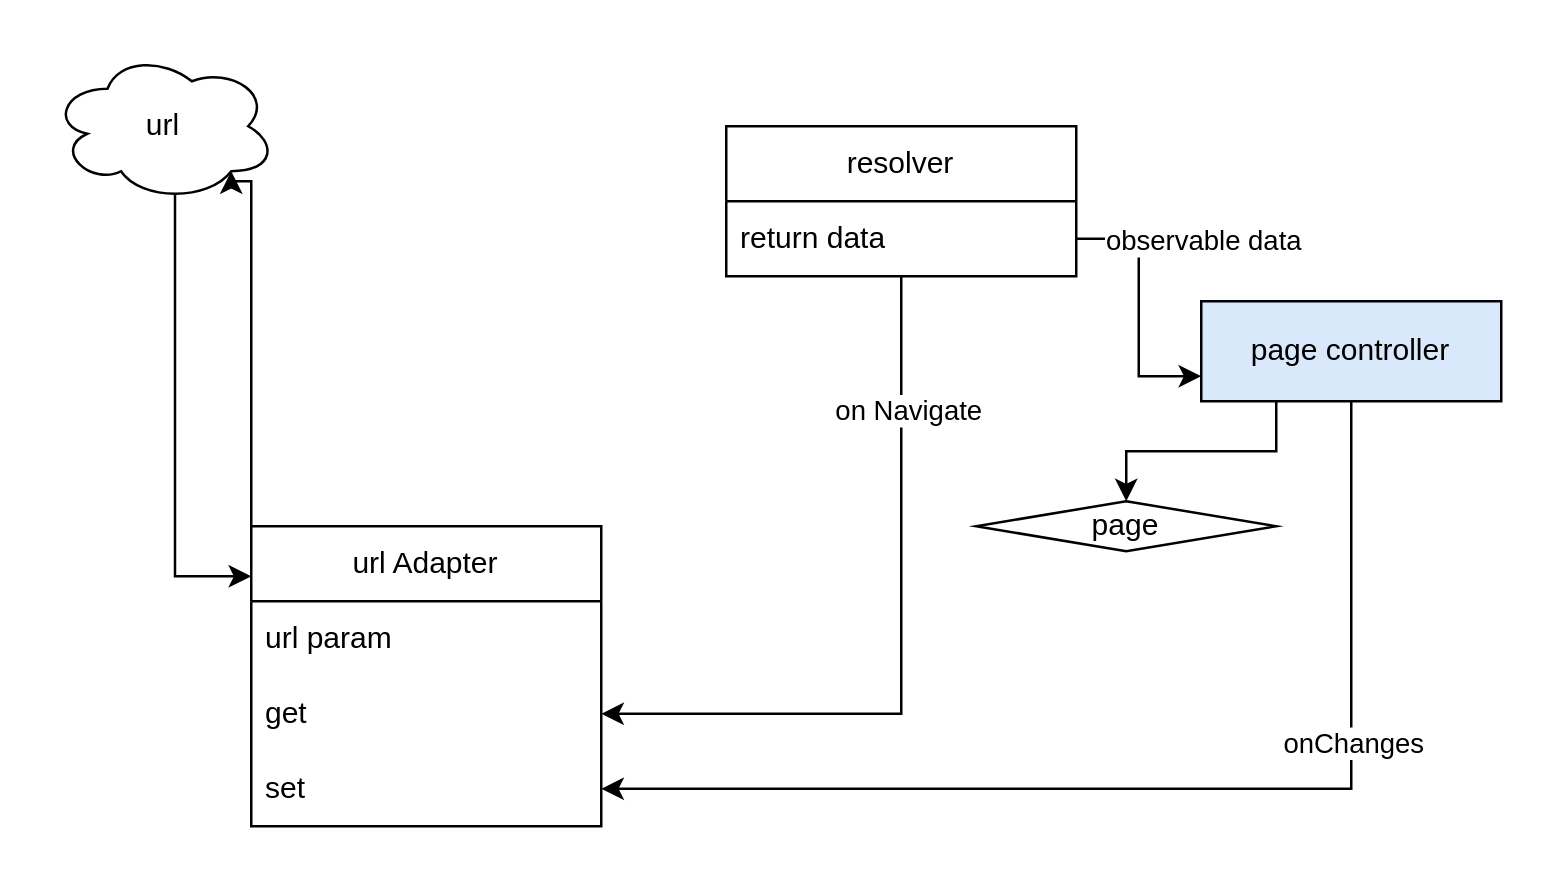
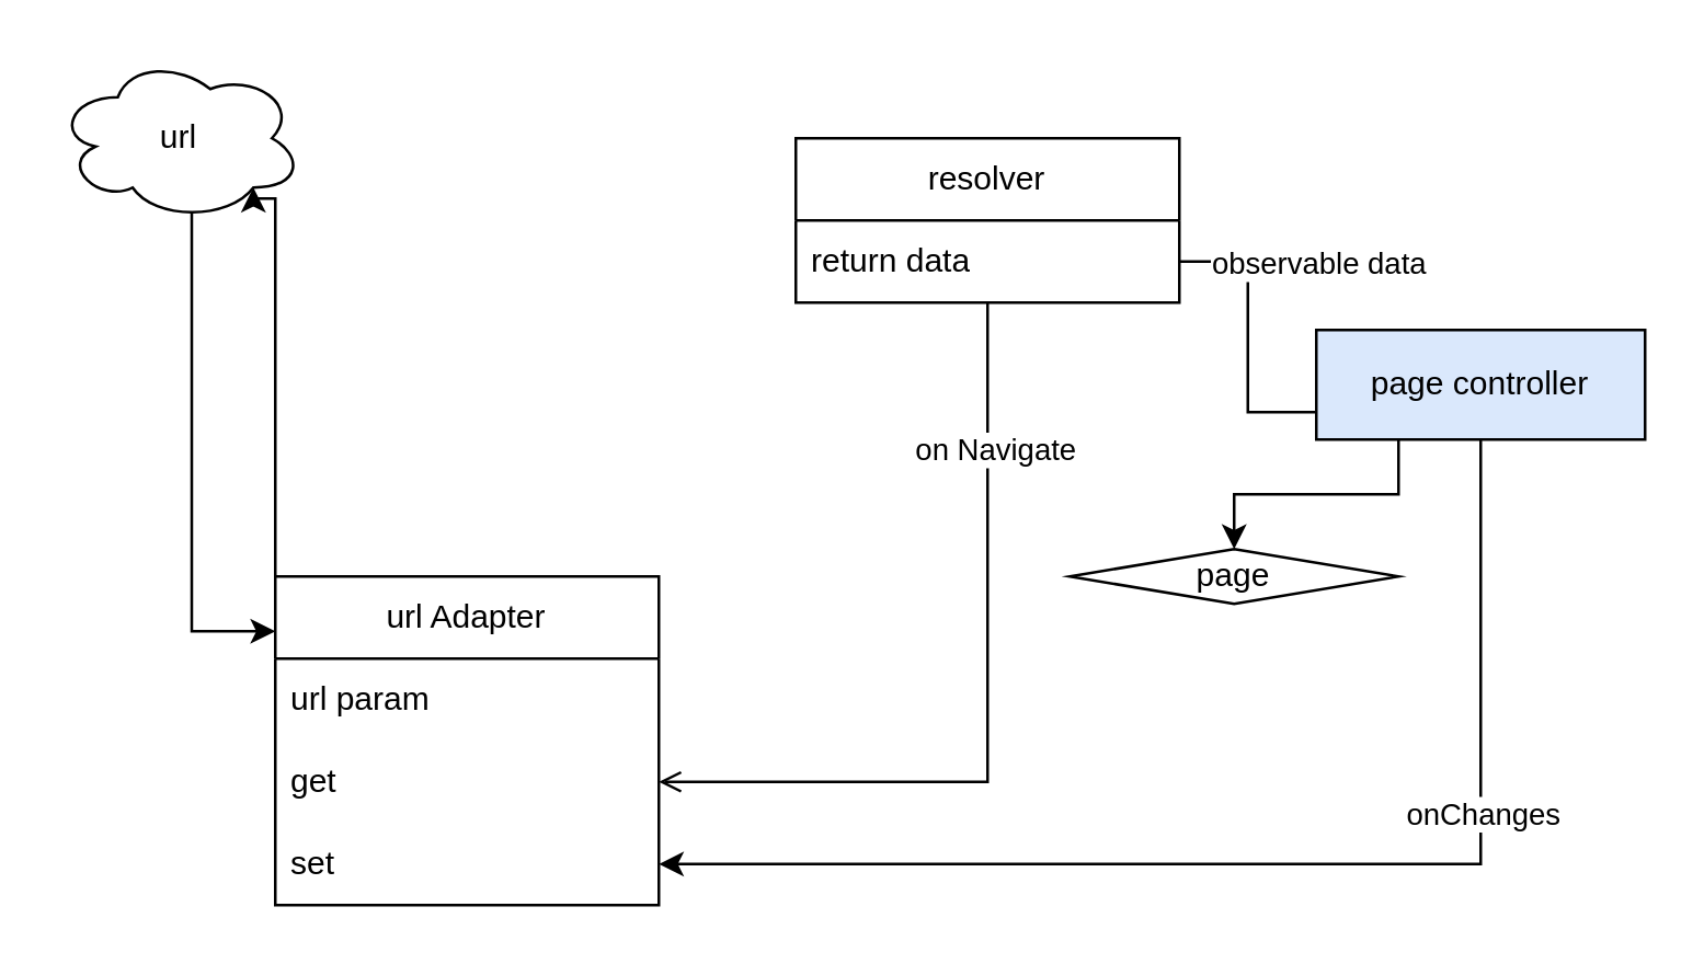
  <mxCell id="0" />
  <mxCell id="1" parent="0" />
  <mxCell id="2" style="edgeStyle=orthogonalEdgeStyle;rounded=0;orthogonalLoop=1;jettySize=auto;html=1;exitX=0.55;exitY=0.95;exitDx=0;exitDy=0;exitPerimeter=0;entryX=0;entryY=0.167;entryDx=0;entryDy=0;entryPerimeter=0;" edge="1" parent="1" source="3" target="6"><mxGeometry relative="1" as="geometry" /></mxCell>
  <mxCell id="3" value="url" style="ellipse;shape=cloud;whiteSpace=wrap;html=1;" vertex="1" parent="1"><mxGeometry x="20" y="20" width="90" height="60" as="geometry" /></mxCell>
  <mxCell id="4" value="page" style="rhombus;whiteSpace=wrap;html=1;" vertex="1" parent="1"><mxGeometry x="390" y="200" width="120" height="20" as="geometry" /></mxCell>
  <mxCell id="5" style="edgeStyle=orthogonalEdgeStyle;rounded=0;orthogonalLoop=1;jettySize=auto;html=1;exitX=0;exitY=0;exitDx=0;exitDy=0;entryX=0.8;entryY=0.8;entryDx=0;entryDy=0;entryPerimeter=0;" edge="1" parent="1" source="6" target="3"><mxGeometry relative="1" as="geometry"><mxPoint x="120" y="90" as="targetPoint" /><Array as="points"><mxPoint x="100" y="72" /><mxPoint x="92" y="72" /></Array></mxGeometry></mxCell>
  <mxCell id="6" value="url Adapter" style="swimlane;fontStyle=0;childLayout=stackLayout;horizontal=1;startSize=30;horizontalStack=0;resizeParent=1;resizeParentMax=0;resizeLast=0;collapsible=1;marginBottom=0;whiteSpace=wrap;html=1;" vertex="1" parent="1"><mxGeometry x="100" y="210" width="140" height="120" as="geometry" /></mxCell>
  <mxCell id="7" value="url param" style="text;strokeColor=none;fillColor=none;align=left;verticalAlign=middle;spacingLeft=4;spacingRight=4;overflow=hidden;points=[[0,0.5],[1,0.5]];portConstraint=eastwest;rotatable=0;whiteSpace=wrap;html=1;" vertex="1" parent="6"><mxGeometry y="30" width="140" height="30" as="geometry" /></mxCell>
  <mxCell id="8" value="get" style="text;strokeColor=none;fillColor=none;align=left;verticalAlign=middle;spacingLeft=4;spacingRight=4;overflow=hidden;points=[[0,0.5],[1,0.5]];portConstraint=eastwest;rotatable=0;whiteSpace=wrap;html=1;" vertex="1" parent="6"><mxGeometry y="60" width="140" height="30" as="geometry" /></mxCell>
  <mxCell id="9" value="set" style="text;strokeColor=none;fillColor=none;align=left;verticalAlign=middle;spacingLeft=4;spacingRight=4;overflow=hidden;points=[[0,0.5],[1,0.5]];portConstraint=eastwest;rotatable=0;whiteSpace=wrap;html=1;" vertex="1" parent="6"><mxGeometry y="90" width="140" height="30" as="geometry" /></mxCell>
  <mxCell id="10" style="edgeStyle=orthogonalEdgeStyle;rounded=0;orthogonalLoop=1;jettySize=auto;html=1;exitX=0.25;exitY=1;exitDx=0;exitDy=0;" edge="1" parent="1" source="13" target="4"><mxGeometry relative="1" as="geometry" /></mxCell>
  <mxCell id="11" style="edgeStyle=orthogonalEdgeStyle;rounded=0;orthogonalLoop=1;jettySize=auto;html=1;entryX=1;entryY=0.5;entryDx=0;entryDy=0;" edge="1" parent="1" source="13" target="9"><mxGeometry relative="1" as="geometry" /></mxCell>
  <mxCell id="12" value="onChanges" style="edgeLabel;html=1;align=center;verticalAlign=middle;resizable=0;points=[];" vertex="1" connectable="0" parent="11"><mxGeometry x="-0.401" relative="1" as="geometry"><mxPoint as="offset" /></mxGeometry></mxCell>
  <mxCell id="13" value="page controller" style="rounded=0;whiteSpace=wrap;html=1;fillColor=#dae8fc;" vertex="1" parent="1"><mxGeometry x="480" y="120" width="120" height="40" as="geometry" /></mxCell>
- <mxCell id="14" style="edgeStyle=orthogonalEdgeStyle;rounded=0;orthogonalLoop=1;jettySize=auto;html=1;entryX=1;entryY=0.5;entryDx=0;entryDy=0;" edge="1" parent="1" source="16" target="8"><mxGeometry relative="1" as="geometry" /></mxCell>
+ <mxCell id="14" style="edgeStyle=orthogonalEdgeStyle;rounded=0;orthogonalLoop=1;jettySize=auto;html=1;entryX=1;entryY=0.5;entryDx=0;entryDy=0;endArrow=open;" edge="1" parent="1" source="16" target="8"><mxGeometry relative="1" as="geometry" /></mxCell>
  <mxCell id="15" value="on Navigate" style="edgeLabel;html=1;align=center;verticalAlign=middle;resizable=0;points=[];" vertex="1" connectable="0" parent="14"><mxGeometry x="-0.644" y="2" relative="1" as="geometry"><mxPoint as="offset" /></mxGeometry></mxCell>
  <mxCell id="16" value="resolver" style="swimlane;fontStyle=0;childLayout=stackLayout;horizontal=1;startSize=30;horizontalStack=0;resizeParent=1;resizeParentMax=0;resizeLast=0;collapsible=1;marginBottom=0;whiteSpace=wrap;html=1;" vertex="1" parent="1"><mxGeometry x="290" y="50" width="140" height="60" as="geometry" /></mxCell>
  <mxCell id="17" value="return data" style="text;strokeColor=none;fillColor=none;align=left;verticalAlign=middle;spacingLeft=4;spacingRight=4;overflow=hidden;points=[[0,0.5],[1,0.5]];portConstraint=eastwest;rotatable=0;whiteSpace=wrap;html=1;" vertex="1" parent="16"><mxGeometry y="30" width="140" height="30" as="geometry" /></mxCell>
- <mxCell id="18" style="edgeStyle=orthogonalEdgeStyle;rounded=0;orthogonalLoop=1;jettySize=auto;html=1;entryX=0;entryY=0.75;entryDx=0;entryDy=0;" edge="1" parent="1" source="17" target="13"><mxGeometry relative="1" as="geometry" /></mxCell>
+ <mxCell id="18" style="edgeStyle=orthogonalEdgeStyle;rounded=0;orthogonalLoop=1;jettySize=auto;html=1;entryX=0;entryY=0.75;entryDx=0;entryDy=0;endArrow=none;" edge="1" parent="1" source="17" target="13"><mxGeometry relative="1" as="geometry" /></mxCell>
  <mxCell id="19" value="observable data" style="edgeLabel;html=1;align=center;verticalAlign=middle;resizable=0;points=[];" vertex="1" connectable="0" parent="18"><mxGeometry x="-0.286" relative="1" as="geometry"><mxPoint x="25" y="-12" as="offset" /></mxGeometry></mxCell>
